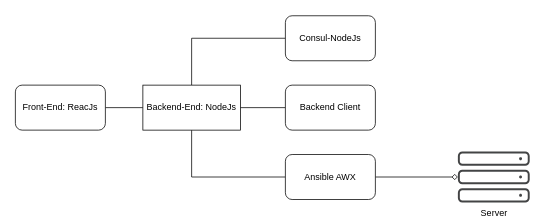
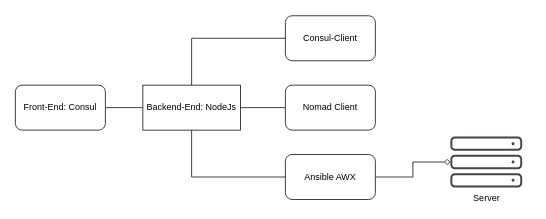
  <mxCell id="0" />
  <mxCell id="1" parent="0" />
  <mxCell id="2" style="edgeStyle=orthogonalEdgeStyle;shape=connector;rounded=0;orthogonalLoop=1;jettySize=auto;html=1;entryX=0;entryY=0.5;entryDx=0;entryDy=0;labelBackgroundColor=default;strokeColor=default;fontFamily=Helvetica;fontSize=11;fontColor=default;endArrow=none;endFill=0;" edge="1" parent="1" source="3" target="7"><mxGeometry relative="1" as="geometry" /></mxCell>
- <mxCell id="3" value="Front-End: ReacJs" style="rounded=1;whiteSpace=wrap;html=1;" vertex="1" parent="1"><mxGeometry x="20" y="113" width="120" height="60" as="geometry" /></mxCell>
+ <mxCell id="3" value="Front-End: Consul" style="rounded=1;whiteSpace=wrap;html=1;" vertex="1" parent="1"><mxGeometry x="20" y="113" width="120" height="60" as="geometry" /></mxCell>
  <mxCell id="4" style="edgeStyle=orthogonalEdgeStyle;shape=connector;rounded=0;orthogonalLoop=1;jettySize=auto;html=1;entryX=0;entryY=0.5;entryDx=0;entryDy=0;labelBackgroundColor=default;strokeColor=default;fontFamily=Helvetica;fontSize=11;fontColor=default;endArrow=none;endFill=0;exitX=0.5;exitY=0;exitDx=0;exitDy=0;" edge="1" parent="1" source="7" target="8"><mxGeometry relative="1" as="geometry" /></mxCell>
  <mxCell id="5" style="edgeStyle=orthogonalEdgeStyle;shape=connector;rounded=0;orthogonalLoop=1;jettySize=auto;html=1;exitX=0.5;exitY=1;exitDx=0;exitDy=0;entryX=0;entryY=0.5;entryDx=0;entryDy=0;labelBackgroundColor=default;strokeColor=default;fontFamily=Helvetica;fontSize=11;fontColor=default;endArrow=none;endFill=0;" edge="1" parent="1" source="7" target="11"><mxGeometry relative="1" as="geometry" /></mxCell>
  <mxCell id="6" style="edgeStyle=orthogonalEdgeStyle;shape=connector;rounded=0;orthogonalLoop=1;jettySize=auto;html=1;exitX=1;exitY=0.5;exitDx=0;exitDy=0;labelBackgroundColor=default;strokeColor=default;fontFamily=Helvetica;fontSize=11;fontColor=default;endArrow=none;endFill=0;entryX=0;entryY=0.5;entryDx=0;entryDy=0;" edge="1" parent="1" source="7" target="9"><mxGeometry relative="1" as="geometry"><mxPoint x="370" y="143" as="targetPoint" /></mxGeometry></mxCell>
  <mxCell id="7" value="Backend-End: NodeJs" style="whiteSpace=wrap;html=1;rounded=0;" vertex="1" parent="1"><mxGeometry x="190" y="113" width="130" height="60" as="geometry" /></mxCell>
- <mxCell id="8" value="Consul-NodeJs" style="rounded=1;whiteSpace=wrap;html=1;" vertex="1" parent="1"><mxGeometry x="380" y="20.5" width="120" height="60" as="geometry" /></mxCell>
- <mxCell id="9" value="Backend Client" style="rounded=1;whiteSpace=wrap;html=1;" vertex="1" parent="1"><mxGeometry x="380" y="113" width="120" height="60" as="geometry" /></mxCell>
+ <mxCell id="8" value="Consul-Client" style="rounded=1;whiteSpace=wrap;html=1;" vertex="1" parent="1"><mxGeometry x="380" y="20.5" width="120" height="60" as="geometry" /></mxCell>
+ <mxCell id="9" value="Nomad Client" style="rounded=1;whiteSpace=wrap;html=1;" vertex="1" parent="1"><mxGeometry x="380" y="113" width="120" height="60" as="geometry" /></mxCell>
  <mxCell id="10" style="edgeStyle=orthogonalEdgeStyle;rounded=0;orthogonalLoop=1;jettySize=auto;html=1;endArrow=diamond;endFill=0;" edge="1" parent="1" source="11" target="12"><mxGeometry relative="1" as="geometry" /></mxCell>
  <mxCell id="11" value="Ansible AWX" style="rounded=1;whiteSpace=wrap;html=1;" vertex="1" parent="1"><mxGeometry x="380" y="205.5" width="120" height="60" as="geometry" /></mxCell>
- <mxCell id="12" value="Server" style="sketch=0;pointerEvents=1;shadow=0;dashed=0;html=1;strokeColor=none;fillColor=#434445;aspect=fixed;labelPosition=center;verticalLabelPosition=bottom;verticalAlign=top;align=center;outlineConnect=0;shape=mxgraph.vvd.physical_storage;" vertex="1" parent="1"><mxGeometry x="610" y="201.5" width="95.77" height="68" as="geometry" /></mxCell>
+ <mxCell id="12" value="Server" style="sketch=0;pointerEvents=1;shadow=0;dashed=0;html=1;strokeColor=none;fillColor=#434445;aspect=fixed;labelPosition=center;verticalLabelPosition=bottom;verticalAlign=top;align=center;outlineConnect=0;shape=mxgraph.vvd.physical_storage;" vertex="1" parent="1"><mxGeometry x="600" y="181.5" width="95.77" height="68" as="geometry" /></mxCell>
